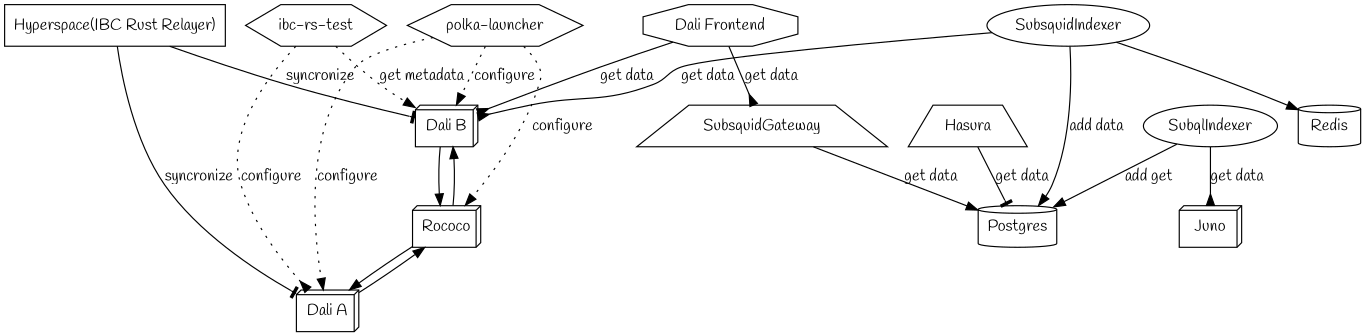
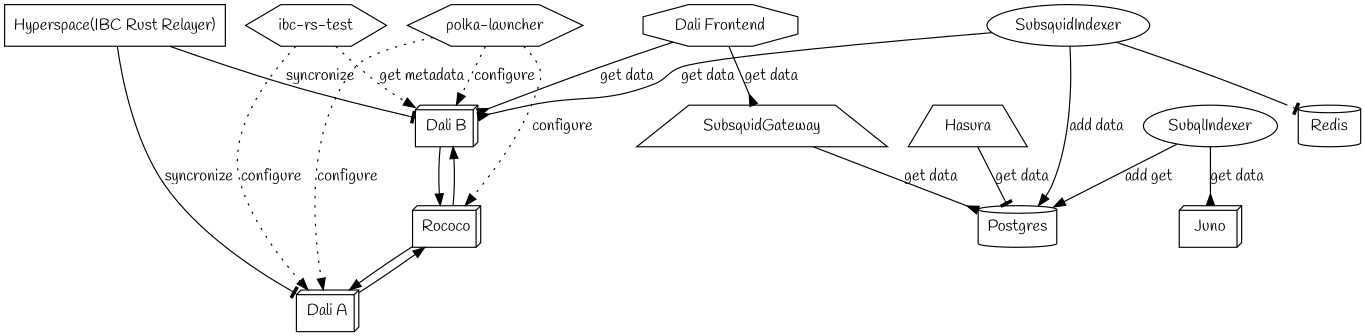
  digraph {
    fontname=Handlee
    node [fontname=Handlee shape=box3d]
    edge [fontname=Handlee]
    n1 [label="Dali B"]
    Rococo
    n3 [label="Dali A"]
    Hasura [shape=trapezium]
    Postgres [shape=cylinder]
    SubqlIndexer [shape=""]
    Juno
    SubsquidGateway [shape=trapezium]
    Redis [shape=cylinder]
    n10 [label="Dali Frontend" shape=octagon]
    n11 [label="Hyperspace(IBC Rust Relayer)" shape=rectangle]
    SubsquidIndexer [shape=""]
    n13 [label="ibc-rs-test" shape=hexagon]
    n14 [label="polka-launcher" shape=hexagon]
    n1 -> Rococo
    Rococo -> n1
    Rococo -> n3
    n3 -> Rococo
    Hasura -> Postgres [arrowhead=tee label="get data"]
    SubqlIndexer -> Postgres [label="add get"]
    SubqlIndexer -> Juno [arrowhead=inv label="get data"]
-   SubsquidGateway -> Postgres [arrowhead=normal label="get data"]
+   SubsquidGateway -> Postgres [arrowhead=inv label="get data"]
    n10 -> n1 [arrowhead=inv label="get data"]
    n10 -> SubsquidGateway [arrowhead=inv label="get data"]
    n11 -> n1 [arrowhead=tee label=syncronize]
    n11 -> n3 [arrowhead=tee label=syncronize]
    SubsquidIndexer -> n1 [arrowhead=inv label="get data"]
    SubsquidIndexer -> Postgres [label="add data"]
-   SubsquidIndexer -> Redis
+   SubsquidIndexer -> Redis [arrowhead=tee]
    n13 -> n1 [label="get metadata" style=dotted]
-   n13 -> n3 [label=configure style=dotted arrowhead=inv]
+   n13 -> n3 [label=configure style=dotted]
    n14 -> n1 [label=configure style=dotted]
    n14 -> Rococo [label=configure style=dotted]
    n14 -> n3 [label=configure style=dotted]
  }
